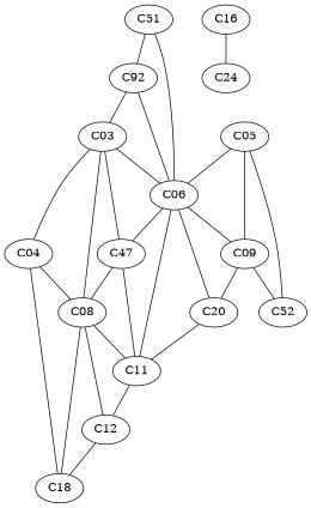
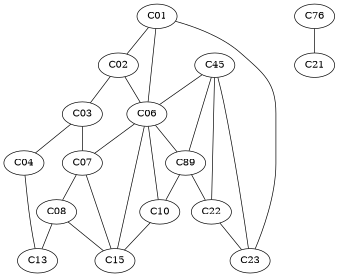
  strict graph {
-   n1 [label=C11]
-   n2 [label=C12]
-   n3 [label=C18]
-   n4 [label=C52]
-   n6 [label=C20]
-   n7 [label=C24]
-   n8 [label=C92]
+   n1 [label=C15]
+   n3 [label=C13]
+   n4 [label=C22]
+   n5 [label=C23]
+   n6 [label=C10]
+   n7 [label=C21]
+   n8 [label=C02]
    n9 [label=C03]
    n10 [label=C06]
    n11 [label=C04]
    n12 [label=C08]
-   n13 [label=C47]
-   n14 [label=C09]
-   n15 [label=C51]
-   n16 [label=C05]
-   n17 [label=C16]
-   n1 -- n2
-   n2 -- n3
+   n13 [label=C07]
+   n14 [label=C89]
+   n15 [label=C01]
+   n16 [label=C45]
+   n17 [label=C76]
+   n4 -- n5
    n6 -- n1
    n8 -- n9
    n8 -- n10
-   n9 -- n10
    n9 -- n11
-   n9 -- n12
    n9 -- n13
    n10 -- n1
    n10 -- n6
    n10 -- n13
    n10 -- n14
    n11 -- n3
-   n11 -- n12
    n12 -- n1
-   n12 -- n2
    n12 -- n3
    n13 -- n1
    n13 -- n12
    n14 -- n4
    n14 -- n6
+   n15 -- n5
    n15 -- n8
    n15 -- n10
    n16 -- n4
+   n16 -- n5
    n16 -- n10
    n16 -- n14
    n17 -- n7
  }
